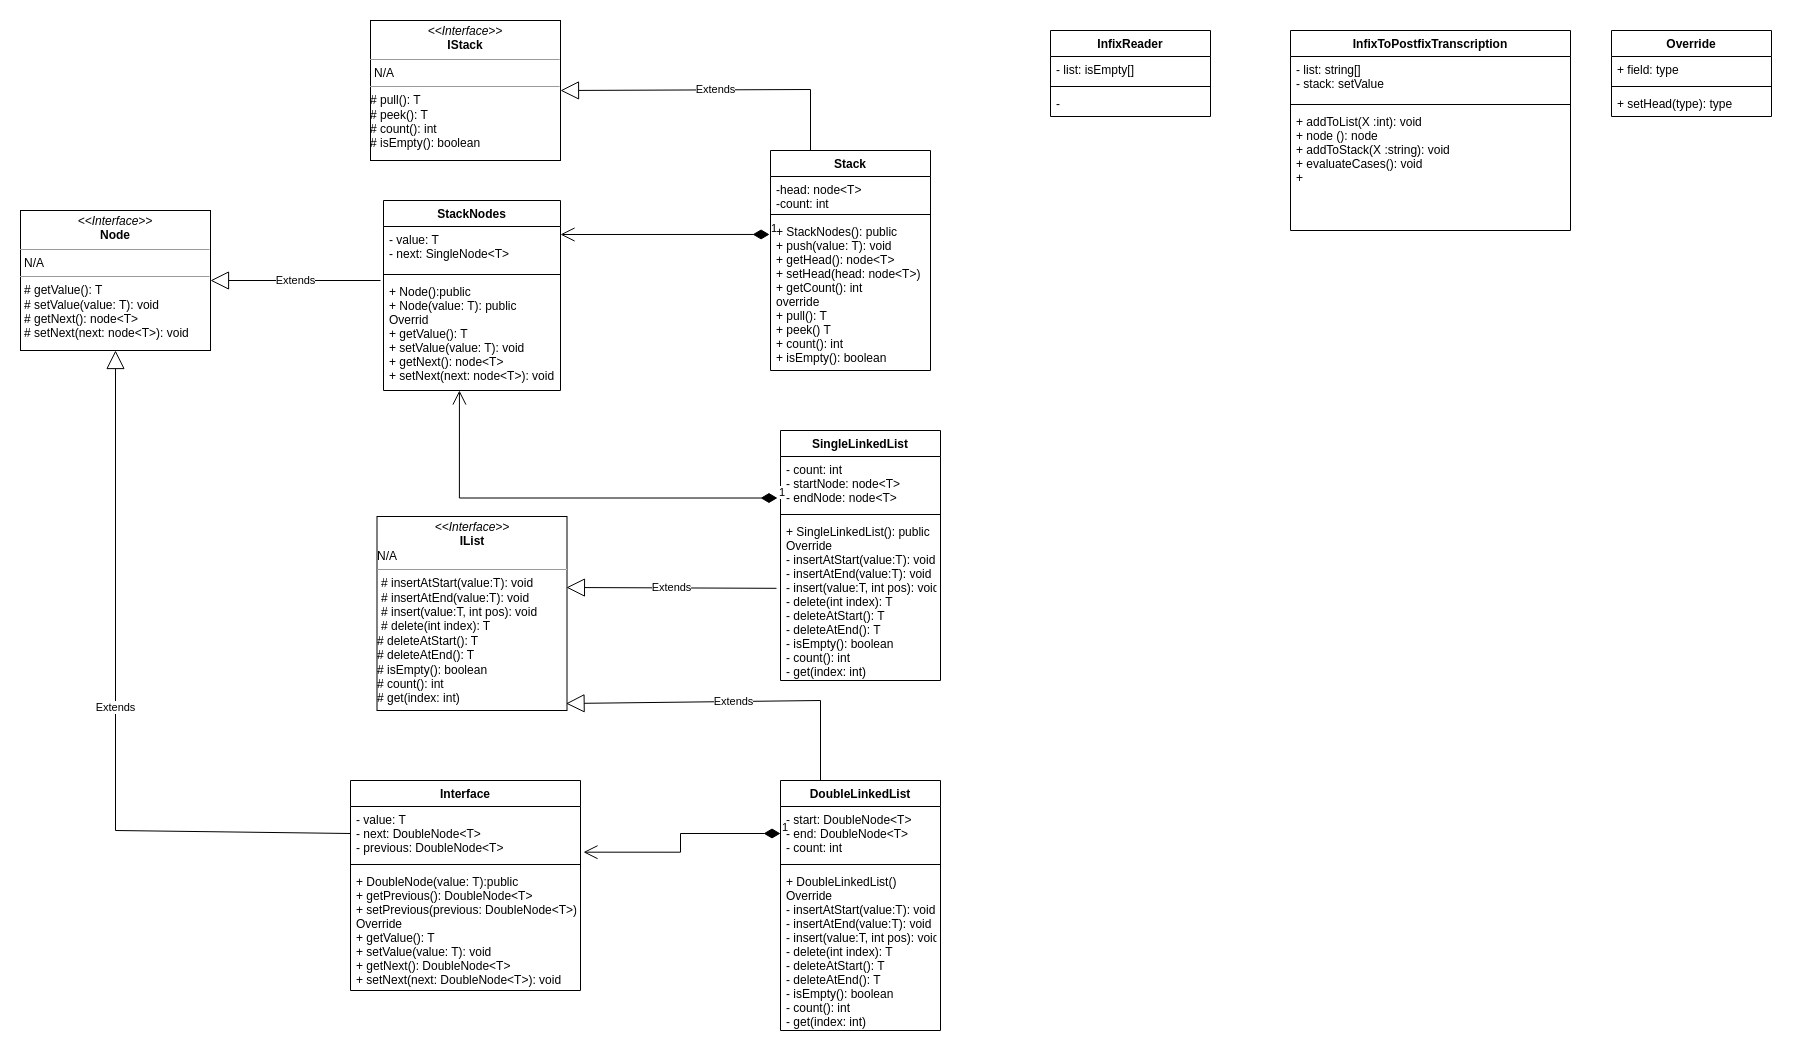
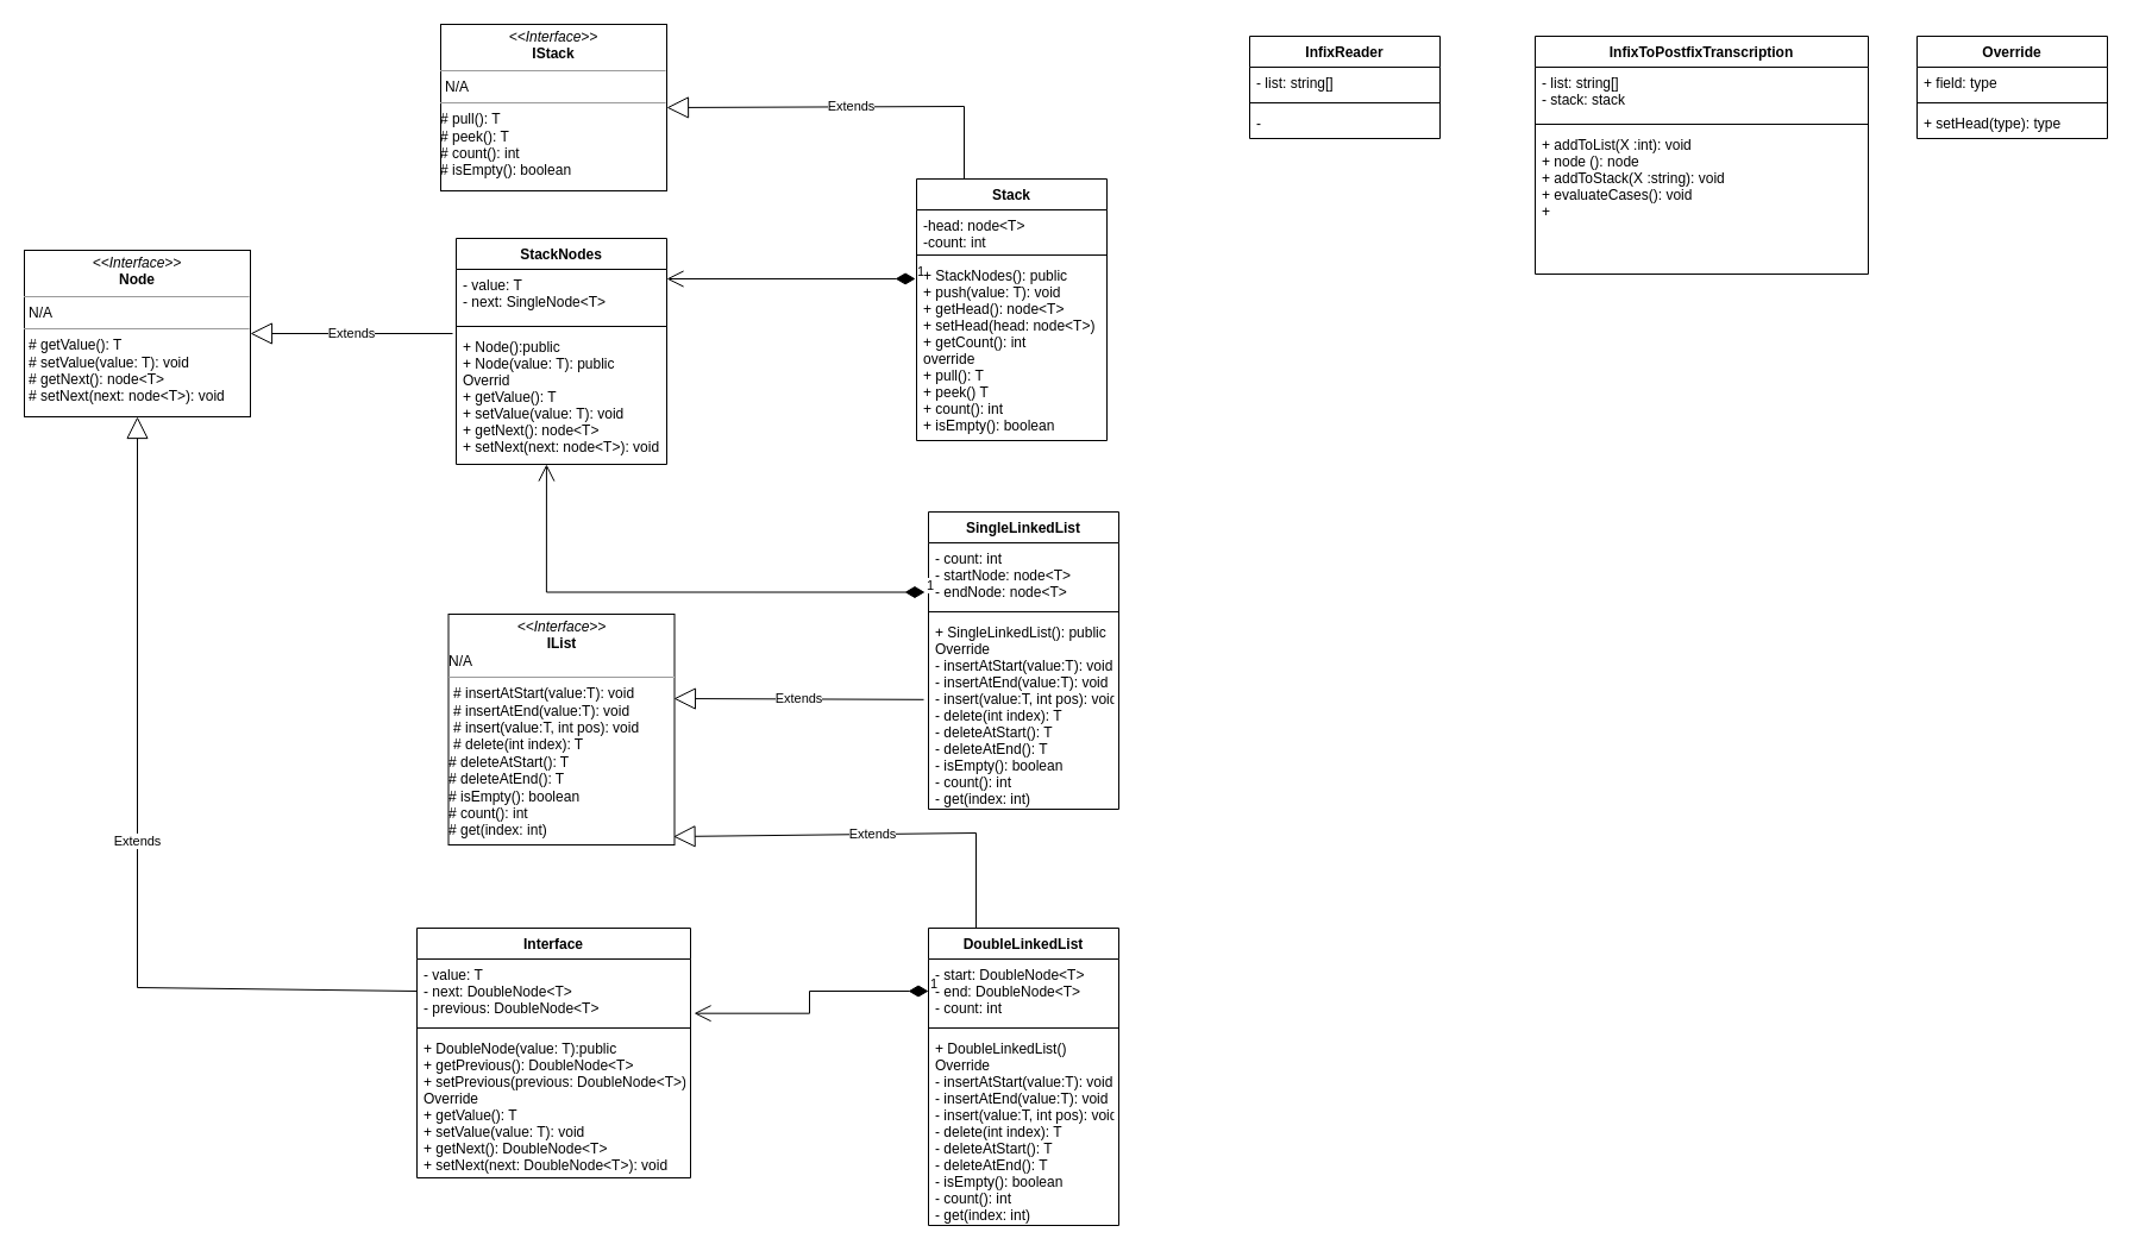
  <mxCell id="0" />
  <mxCell id="1" parent="0" />
  <mxCell id="2" value="Stack" style="swimlane;fontStyle=1;align=center;verticalAlign=top;childLayout=stackLayout;horizontal=1;startSize=26;horizontalStack=0;resizeParent=1;resizeParentMax=0;resizeLast=0;collapsible=1;marginBottom=0;" parent="1" vertex="1"><mxGeometry x="770" y="150" width="160" height="220" as="geometry" /></mxCell>
  <mxCell id="3" value="-head: node&lt;T&gt;&#10;-count: int" style="text;strokeColor=none;fillColor=none;align=left;verticalAlign=top;spacingLeft=4;spacingRight=4;overflow=hidden;rotatable=0;points=[[0,0.5],[1,0.5]];portConstraint=eastwest;" parent="2" vertex="1"><mxGeometry y="26" width="160" height="34" as="geometry" /></mxCell>
  <mxCell id="4" value="" style="line;strokeWidth=1;fillColor=none;align=left;verticalAlign=middle;spacingTop=-1;spacingLeft=3;spacingRight=3;rotatable=0;labelPosition=right;points=[];portConstraint=eastwest;" parent="2" vertex="1"><mxGeometry y="60" width="160" height="8" as="geometry" /></mxCell>
  <mxCell id="5" value="+ StackNodes(): public&#10;+ push(value: T): void&#10;+ getHead(): node&lt;T&gt;&#10;+ setHead(head: node&lt;T&gt;)&#10;+ getCount(): int&#10;override&#10;+ pull(): T&#10;+ peek() T&#10;+ count(): int&#10;+ isEmpty(): boolean" style="text;strokeColor=none;fillColor=none;align=left;verticalAlign=top;spacingLeft=4;spacingRight=4;overflow=hidden;rotatable=0;points=[[0,0.5],[1,0.5]];portConstraint=eastwest;" parent="2" vertex="1"><mxGeometry y="68" width="160" height="152" as="geometry" /></mxCell>
  <mxCell id="6" value="Extends" style="endArrow=block;endSize=16;endFill=0;html=1;rounded=0;entryX=1;entryY=0.5;entryDx=0;entryDy=0;exitX=0.25;exitY=0;exitDx=0;exitDy=0;" parent="1" source="2" target="17" edge="1"><mxGeometry width="160" relative="1" as="geometry"><mxPoint x="770" y="190" as="sourcePoint" /><mxPoint x="560" y="89" as="targetPoint" /><Array as="points"><mxPoint x="810" y="89" /></Array></mxGeometry></mxCell>
  <mxCell id="7" value="StackNodes" style="swimlane;fontStyle=1;align=center;verticalAlign=top;childLayout=stackLayout;horizontal=1;startSize=26;horizontalStack=0;resizeParent=1;resizeParentMax=0;resizeLast=0;collapsible=1;marginBottom=0;" parent="1" vertex="1"><mxGeometry x="383" y="200" width="177" height="190" as="geometry" /></mxCell>
  <mxCell id="8" value="- value: T&#10;- next: SingleNode&lt;T&gt;" style="text;strokeColor=none;fillColor=none;align=left;verticalAlign=top;spacingLeft=4;spacingRight=4;overflow=hidden;rotatable=0;points=[[0,0.5],[1,0.5]];portConstraint=eastwest;" parent="7" vertex="1"><mxGeometry y="26" width="177" height="44" as="geometry" /></mxCell>
  <mxCell id="9" value="" style="line;strokeWidth=1;fillColor=none;align=left;verticalAlign=middle;spacingTop=-1;spacingLeft=3;spacingRight=3;rotatable=0;labelPosition=right;points=[];portConstraint=eastwest;" parent="7" vertex="1"><mxGeometry y="70" width="177" height="8" as="geometry" /></mxCell>
  <mxCell id="10" value="+ Node():public&#10;+ Node(value: T): public&#10;Overrid&#10;+ getValue(): T&#10;+ setValue(value: T): void&#10;+ getNext(): node&lt;T&gt;&#10;+ setNext(next: node&lt;T&gt;): void" style="text;strokeColor=none;fillColor=none;align=left;verticalAlign=top;spacingLeft=4;spacingRight=4;overflow=hidden;rotatable=0;points=[[0,0.5],[1,0.5]];portConstraint=eastwest;" parent="7" vertex="1"><mxGeometry y="78" width="177" height="112" as="geometry" /></mxCell>
  <mxCell id="11" value="SingleLinkedList" style="swimlane;fontStyle=1;align=center;verticalAlign=top;childLayout=stackLayout;horizontal=1;startSize=26;horizontalStack=0;resizeParent=1;resizeParentMax=0;resizeLast=0;collapsible=1;marginBottom=0;" parent="1" vertex="1"><mxGeometry x="780" y="430" width="160" height="250" as="geometry" /></mxCell>
  <mxCell id="12" value="- count: int&#10;- startNode: node&lt;T&gt;&#10;- endNode: node&lt;T&gt;" style="text;strokeColor=none;fillColor=none;align=left;verticalAlign=top;spacingLeft=4;spacingRight=4;overflow=hidden;rotatable=0;points=[[0,0.5],[1,0.5]];portConstraint=eastwest;" parent="11" vertex="1"><mxGeometry y="26" width="160" height="54" as="geometry" /></mxCell>
  <mxCell id="13" value="" style="line;strokeWidth=1;fillColor=none;align=left;verticalAlign=middle;spacingTop=-1;spacingLeft=3;spacingRight=3;rotatable=0;labelPosition=right;points=[];portConstraint=eastwest;" parent="11" vertex="1"><mxGeometry y="80" width="160" height="8" as="geometry" /></mxCell>
  <mxCell id="14" value="+ SingleLinkedList(): public&#10;Override&#10;- insertAtStart(value:T): void&#10;- insertAtEnd(value:T): void&#10;- insert(value:T, int pos): void&#10;- delete(int index): T&#10;- deleteAtStart(): T&#10;- deleteAtEnd(): T&#10;- isEmpty(): boolean&#10;- count(): int&#10;- get(index: int)" style="text;strokeColor=none;fillColor=none;align=left;verticalAlign=top;spacingLeft=4;spacingRight=4;overflow=hidden;rotatable=0;points=[[0,0.5],[1,0.5]];portConstraint=eastwest;" parent="11" vertex="1"><mxGeometry y="88" width="160" height="162" as="geometry" /></mxCell>
  <mxCell id="15" value="1" style="endArrow=open;html=1;endSize=12;startArrow=diamondThin;startSize=14;startFill=1;edgeStyle=orthogonalEdgeStyle;align=left;verticalAlign=bottom;rounded=0;exitX=-0.006;exitY=0.105;exitDx=0;exitDy=0;exitPerimeter=0;entryX=1;entryY=0.182;entryDx=0;entryDy=0;entryPerimeter=0;" parent="1" source="5" target="8" edge="1"><mxGeometry x="-1" y="3" relative="1" as="geometry"><mxPoint x="590" y="250" as="sourcePoint" /><mxPoint x="750" y="250" as="targetPoint" /></mxGeometry></mxCell>
  <mxCell id="16" value="1" style="endArrow=open;html=1;endSize=12;startArrow=diamondThin;startSize=14;startFill=1;edgeStyle=orthogonalEdgeStyle;align=left;verticalAlign=bottom;rounded=0;exitX=-0.019;exitY=0.769;exitDx=0;exitDy=0;exitPerimeter=0;entryX=0.429;entryY=1;entryDx=0;entryDy=0;entryPerimeter=0;" parent="1" source="12" target="10" edge="1"><mxGeometry x="-1" y="3" relative="1" as="geometry"><mxPoint x="769.04" y="310" as="sourcePoint" /><mxPoint x="460" y="380" as="targetPoint" /></mxGeometry></mxCell>
  <mxCell id="17" value="&lt;p style=&quot;margin: 0px ; margin-top: 4px ; text-align: center&quot;&gt;&lt;i&gt;&amp;lt;&amp;lt;Interface&amp;gt;&amp;gt;&lt;/i&gt;&lt;br&gt;&lt;b&gt;IStack&lt;/b&gt;&lt;/p&gt;&lt;hr size=&quot;1&quot;&gt;&lt;p style=&quot;margin: 0px ; margin-left: 4px&quot;&gt;N/A&lt;/p&gt;&lt;hr size=&quot;1&quot;&gt;&lt;p style=&quot;margin: 0px ; margin-left: 4px&quot;&gt;&lt;/p&gt;# pull(): T&lt;br style=&quot;padding: 0px ; margin: 0px&quot;&gt;# peek(): T&lt;br style=&quot;padding: 0px ; margin: 0px&quot;&gt;# count(): int&lt;br style=&quot;padding: 0px ; margin: 0px&quot;&gt;# isEmpty(): boolean&amp;nbsp;" style="verticalAlign=top;align=left;overflow=fill;fontSize=12;fontFamily=Helvetica;html=1;" parent="1" vertex="1"><mxGeometry x="370" y="20" width="190" height="140" as="geometry" /></mxCell>
  <mxCell id="18" value="&lt;p style=&quot;margin: 0px ; margin-top: 4px ; text-align: center&quot;&gt;&lt;i&gt;&amp;lt;&amp;lt;Interface&amp;gt;&amp;gt;&lt;/i&gt;&lt;br&gt;&lt;b&gt;IList&lt;/b&gt;&lt;/p&gt;N/A&lt;br&gt;&lt;hr size=&quot;1&quot;&gt;&lt;p style=&quot;margin: 0px ; margin-left: 4px&quot;&gt;# insertAtStart(value:T): void&lt;/p&gt;&lt;p style=&quot;margin: 0px ; margin-left: 4px&quot;&gt;#&amp;nbsp;&lt;span&gt;insertAtEnd(value:T): void&lt;/span&gt;&lt;/p&gt;&lt;p style=&quot;margin: 0px 0px 0px 4px&quot;&gt;#&amp;nbsp;&lt;span&gt;insert(value:T, int pos): void&lt;/span&gt;&lt;/p&gt;&lt;p style=&quot;margin: 0px 0px 0px 4px&quot;&gt;# delete(int index): T&lt;/p&gt;# deleteAtStart(): T&lt;br&gt;# deleteAtEnd(): T&lt;br&gt;# isEmpty(): boolean&lt;br&gt;# count(): int&lt;br&gt;# get(index: int)" style="verticalAlign=top;align=left;overflow=fill;fontSize=12;fontFamily=Helvetica;html=1;" parent="1" vertex="1"><mxGeometry x="376.5" y="516" width="190" height="194" as="geometry" /></mxCell>
  <mxCell id="19" value="Extends" style="endArrow=block;endSize=16;endFill=0;html=1;rounded=0;exitX=-0.025;exitY=0.431;exitDx=0;exitDy=0;exitPerimeter=0;entryX=0.997;entryY=0.366;entryDx=0;entryDy=0;entryPerimeter=0;" parent="1" source="14" target="18" edge="1"><mxGeometry width="160" relative="1" as="geometry"><mxPoint x="640" y="710" as="sourcePoint" /><mxPoint x="610" y="588" as="targetPoint" /></mxGeometry></mxCell>
  <mxCell id="20" value="&lt;p style=&quot;margin: 0px ; margin-top: 4px ; text-align: center&quot;&gt;&lt;i&gt;&amp;lt;&amp;lt;Interface&amp;gt;&amp;gt;&lt;/i&gt;&lt;br&gt;&lt;b&gt;Node&lt;/b&gt;&lt;/p&gt;&lt;hr size=&quot;1&quot;&gt;&lt;p style=&quot;margin: 0px ; margin-left: 4px&quot;&gt;N/A&lt;/p&gt;&lt;hr size=&quot;1&quot;&gt;&lt;p style=&quot;margin: 0px ; margin-left: 4px&quot;&gt;# getValue(): T&lt;br style=&quot;padding: 0px ; margin: 0px&quot;&gt;# setValue(value: T): void&lt;br style=&quot;padding: 0px ; margin: 0px&quot;&gt;# getNext(): node&amp;lt;T&amp;gt;&lt;br style=&quot;padding: 0px ; margin: 0px&quot;&gt;# setNext(next: node&amp;lt;T&amp;gt;): void&lt;br&gt;&lt;/p&gt;" style="verticalAlign=top;align=left;overflow=fill;fontSize=12;fontFamily=Helvetica;html=1;" parent="1" vertex="1"><mxGeometry x="20" y="210" width="190" height="140" as="geometry" /></mxCell>
  <mxCell id="21" value="Extends" style="endArrow=block;endSize=16;endFill=0;html=1;rounded=0;entryX=1;entryY=0.5;entryDx=0;entryDy=0;" parent="1" target="20" edge="1"><mxGeometry width="160" relative="1" as="geometry"><mxPoint x="380" y="280" as="sourcePoint" /><mxPoint x="230" y="280" as="targetPoint" /></mxGeometry></mxCell>
  <mxCell id="22" value="DoubleLinkedList" style="swimlane;fontStyle=1;align=center;verticalAlign=top;childLayout=stackLayout;horizontal=1;startSize=26;horizontalStack=0;resizeParent=1;resizeParentMax=0;resizeLast=0;collapsible=1;marginBottom=0;" parent="1" vertex="1"><mxGeometry x="780" y="780" width="160" height="250" as="geometry" /></mxCell>
  <mxCell id="23" value="- start: DoubleNode&lt;T&gt;&#10;- end: DoubleNode&lt;T&gt;&#10;- count: int" style="text;strokeColor=none;fillColor=none;align=left;verticalAlign=top;spacingLeft=4;spacingRight=4;overflow=hidden;rotatable=0;points=[[0,0.5],[1,0.5]];portConstraint=eastwest;" parent="22" vertex="1"><mxGeometry y="26" width="160" height="54" as="geometry" /></mxCell>
  <mxCell id="24" value="" style="line;strokeWidth=1;fillColor=none;align=left;verticalAlign=middle;spacingTop=-1;spacingLeft=3;spacingRight=3;rotatable=0;labelPosition=right;points=[];portConstraint=eastwest;" parent="22" vertex="1"><mxGeometry y="80" width="160" height="8" as="geometry" /></mxCell>
  <mxCell id="25" value="+ DoubleLinkedList()&#10;Override&#10;- insertAtStart(value:T): void&#10;- insertAtEnd(value:T): void&#10;- insert(value:T, int pos): void&#10;- delete(int index): T&#10;- deleteAtStart(): T&#10;- deleteAtEnd(): T&#10;- isEmpty(): boolean&#10;- count(): int&#10;- get(index: int)" style="text;strokeColor=none;fillColor=none;align=left;verticalAlign=top;spacingLeft=4;spacingRight=4;overflow=hidden;rotatable=0;points=[[0,0.5],[1,0.5]];portConstraint=eastwest;" parent="22" vertex="1"><mxGeometry y="88" width="160" height="162" as="geometry" /></mxCell>
  <mxCell id="26" value="Interface" style="swimlane;fontStyle=1;align=center;verticalAlign=top;childLayout=stackLayout;horizontal=1;startSize=26;horizontalStack=0;resizeParent=1;resizeParentMax=0;resizeLast=0;collapsible=1;marginBottom=0;" parent="1" vertex="1"><mxGeometry x="350" y="780" width="230" height="210" as="geometry" /></mxCell>
  <mxCell id="27" value="- value: T&#10;- next: DoubleNode&lt;T&gt;&#10;- previous: DoubleNode&lt;T&gt;" style="text;strokeColor=none;fillColor=none;align=left;verticalAlign=top;spacingLeft=4;spacingRight=4;overflow=hidden;rotatable=0;points=[[0,0.5],[1,0.5]];portConstraint=eastwest;" parent="26" vertex="1"><mxGeometry y="26" width="230" height="54" as="geometry" /></mxCell>
  <mxCell id="28" value="" style="line;strokeWidth=1;fillColor=none;align=left;verticalAlign=middle;spacingTop=-1;spacingLeft=3;spacingRight=3;rotatable=0;labelPosition=right;points=[];portConstraint=eastwest;" parent="26" vertex="1"><mxGeometry y="80" width="230" height="8" as="geometry" /></mxCell>
  <mxCell id="29" value="+ DoubleNode(value: T):public&#10;+ getPrevious(): DoubleNode&lt;T&gt;&#10;+ setPrevious(previous: DoubleNode&lt;T&gt;)&#10;Override&#10;+ getValue(): T&#10;+ setValue(value: T): void&#10;+ getNext(): DoubleNode&lt;T&gt;&#10;+ setNext(next: DoubleNode&lt;T&gt;): void&#10;" style="text;strokeColor=none;fillColor=none;align=left;verticalAlign=top;spacingLeft=4;spacingRight=4;overflow=hidden;rotatable=0;points=[[0,0.5],[1,0.5]];portConstraint=eastwest;" parent="26" vertex="1"><mxGeometry y="88" width="230" height="122" as="geometry" /></mxCell>
  <mxCell id="30" value="Extends" style="endArrow=block;endSize=16;endFill=0;html=1;rounded=0;exitX=0;exitY=0.5;exitDx=0;exitDy=0;entryX=0.5;entryY=1;entryDx=0;entryDy=0;" parent="1" source="27" target="20" edge="1"><mxGeometry width="160" relative="1" as="geometry"><mxPoint x="70" y="680" as="sourcePoint" /><mxPoint x="230" y="680" as="targetPoint" /><Array as="points"><mxPoint x="115" y="830" /></Array></mxGeometry></mxCell>
  <mxCell id="31" value="1" style="endArrow=open;html=1;endSize=12;startArrow=diamondThin;startSize=14;startFill=1;edgeStyle=orthogonalEdgeStyle;align=left;verticalAlign=bottom;rounded=0;entryX=1.013;entryY=0.846;entryDx=0;entryDy=0;entryPerimeter=0;exitX=0;exitY=0.5;exitDx=0;exitDy=0;" parent="1" source="23" target="27" edge="1"><mxGeometry x="-1" y="3" relative="1" as="geometry"><mxPoint x="670" y="750" as="sourcePoint" /><mxPoint x="640" y="830" as="targetPoint" /></mxGeometry></mxCell>
  <mxCell id="32" value="Extends" style="endArrow=block;endSize=16;endFill=0;html=1;rounded=0;entryX=0.995;entryY=0.964;entryDx=0;entryDy=0;exitX=0.25;exitY=0;exitDx=0;exitDy=0;entryPerimeter=0;" parent="1" source="22" target="18" edge="1"><mxGeometry width="160" relative="1" as="geometry"><mxPoint x="670" y="770" as="sourcePoint" /><mxPoint x="830" y="770" as="targetPoint" /><Array as="points"><mxPoint x="820" y="700" /></Array></mxGeometry></mxCell>
  <mxCell id="33" value="InfixReader" style="swimlane;fontStyle=1;align=center;verticalAlign=top;childLayout=stackLayout;horizontal=1;startSize=26;horizontalStack=0;resizeParent=1;resizeParentMax=0;resizeLast=0;collapsible=1;marginBottom=0;" vertex="1" parent="1"><mxGeometry x="1050" y="30" width="160" height="86" as="geometry" /></mxCell>
- <mxCell id="34" value="- list: isEmpty[]" style="text;strokeColor=none;fillColor=none;align=left;verticalAlign=top;spacingLeft=4;spacingRight=4;overflow=hidden;rotatable=0;points=[[0,0.5],[1,0.5]];portConstraint=eastwest;" vertex="1" parent="33"><mxGeometry y="26" width="160" height="26" as="geometry" /></mxCell>
+ <mxCell id="34" value="- list: string[]" style="text;strokeColor=none;fillColor=none;align=left;verticalAlign=top;spacingLeft=4;spacingRight=4;overflow=hidden;rotatable=0;points=[[0,0.5],[1,0.5]];portConstraint=eastwest;" vertex="1" parent="33"><mxGeometry y="26" width="160" height="26" as="geometry" /></mxCell>
  <mxCell id="35" value="" style="line;strokeWidth=1;fillColor=none;align=left;verticalAlign=middle;spacingTop=-1;spacingLeft=3;spacingRight=3;rotatable=0;labelPosition=right;points=[];portConstraint=eastwest;" vertex="1" parent="33"><mxGeometry y="52" width="160" height="8" as="geometry" /></mxCell>
  <mxCell id="36" value="- " style="text;strokeColor=none;fillColor=none;align=left;verticalAlign=top;spacingLeft=4;spacingRight=4;overflow=hidden;rotatable=0;points=[[0,0.5],[1,0.5]];portConstraint=eastwest;" vertex="1" parent="33"><mxGeometry y="60" width="160" height="26" as="geometry" /></mxCell>
  <mxCell id="37" value="InfixToPostfixTranscription" style="swimlane;fontStyle=1;align=center;verticalAlign=top;childLayout=stackLayout;horizontal=1;startSize=26;horizontalStack=0;resizeParent=1;resizeParentMax=0;resizeLast=0;collapsible=1;marginBottom=0;" vertex="1" parent="1"><mxGeometry x="1290" y="30" width="280" height="200" as="geometry" /></mxCell>
- <mxCell id="38" value="- list: string[]&#10;- stack: setValue" style="text;strokeColor=none;fillColor=none;align=left;verticalAlign=top;spacingLeft=4;spacingRight=4;overflow=hidden;rotatable=0;points=[[0,0.5],[1,0.5]];portConstraint=eastwest;" vertex="1" parent="37"><mxGeometry y="26" width="280" height="44" as="geometry" /></mxCell>
+ <mxCell id="38" value="- list: string[]&#10;- stack: stack" style="text;strokeColor=none;fillColor=none;align=left;verticalAlign=top;spacingLeft=4;spacingRight=4;overflow=hidden;rotatable=0;points=[[0,0.5],[1,0.5]];portConstraint=eastwest;" vertex="1" parent="37"><mxGeometry y="26" width="280" height="44" as="geometry" /></mxCell>
  <mxCell id="39" value="" style="line;strokeWidth=1;fillColor=none;align=left;verticalAlign=middle;spacingTop=-1;spacingLeft=3;spacingRight=3;rotatable=0;labelPosition=right;points=[];portConstraint=eastwest;" vertex="1" parent="37"><mxGeometry y="70" width="280" height="8" as="geometry" /></mxCell>
  <mxCell id="40" value="+ addToList(X :int): void&#10;+ node (): node&#10;+ addToStack(X :string): void&#10;+ evaluateCases(): void&#10;+" style="text;strokeColor=none;fillColor=none;align=left;verticalAlign=top;spacingLeft=4;spacingRight=4;overflow=hidden;rotatable=0;points=[[0,0.5],[1,0.5]];portConstraint=eastwest;" vertex="1" parent="37"><mxGeometry y="78" width="280" height="122" as="geometry" /></mxCell>
  <mxCell id="41" value="Override" style="swimlane;fontStyle=1;align=center;verticalAlign=top;childLayout=stackLayout;horizontal=1;startSize=26;horizontalStack=0;resizeParent=1;resizeParentMax=0;resizeLast=0;collapsible=1;marginBottom=0;" vertex="1" parent="1"><mxGeometry x="1611" y="30" width="160" height="86" as="geometry" /></mxCell>
  <mxCell id="42" value="+ field: type" style="text;strokeColor=none;fillColor=none;align=left;verticalAlign=top;spacingLeft=4;spacingRight=4;overflow=hidden;rotatable=0;points=[[0,0.5],[1,0.5]];portConstraint=eastwest;" vertex="1" parent="41"><mxGeometry y="26" width="160" height="26" as="geometry" /></mxCell>
  <mxCell id="43" value="" style="line;strokeWidth=1;fillColor=none;align=left;verticalAlign=middle;spacingTop=-1;spacingLeft=3;spacingRight=3;rotatable=0;labelPosition=right;points=[];portConstraint=eastwest;" vertex="1" parent="41"><mxGeometry y="52" width="160" height="8" as="geometry" /></mxCell>
  <mxCell id="44" value="+ setHead(type): type" style="text;strokeColor=none;fillColor=none;align=left;verticalAlign=top;spacingLeft=4;spacingRight=4;overflow=hidden;rotatable=0;points=[[0,0.5],[1,0.5]];portConstraint=eastwest;" vertex="1" parent="41"><mxGeometry y="60" width="160" height="26" as="geometry" /></mxCell>
